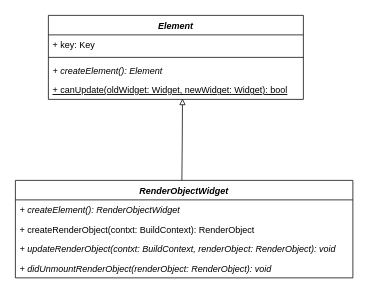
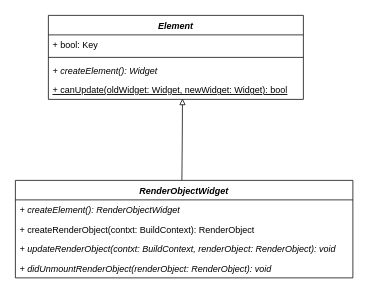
  <mxCell id="0" />
  <mxCell id="1" parent="0" />
  <mxCell id="2" value="Element" style="swimlane;fontStyle=3;align=center;verticalAlign=top;childLayout=stackLayout;horizontal=1;startSize=26;horizontalStack=0;resizeParent=1;resizeParentMax=0;resizeLast=0;collapsible=1;marginBottom=0;glass=0;" parent="1" vertex="1"><mxGeometry x="64" y="20" width="340" height="112" as="geometry" /></mxCell>
- <mxCell id="3" value="+ key: Key" style="text;strokeColor=none;fillColor=none;align=left;verticalAlign=top;spacingLeft=4;spacingRight=4;overflow=hidden;rotatable=0;points=[[0,0.5],[1,0.5]];portConstraint=eastwest;" parent="2" vertex="1"><mxGeometry y="26" width="340" height="26" as="geometry" /></mxCell>
+ <mxCell id="3" value="+ bool: Key" style="text;strokeColor=none;fillColor=none;align=left;verticalAlign=top;spacingLeft=4;spacingRight=4;overflow=hidden;rotatable=0;points=[[0,0.5],[1,0.5]];portConstraint=eastwest;" parent="2" vertex="1"><mxGeometry y="26" width="340" height="26" as="geometry" /></mxCell>
  <mxCell id="4" value="" style="line;strokeWidth=1;fillColor=none;align=left;verticalAlign=middle;spacingTop=-1;spacingLeft=3;spacingRight=3;rotatable=0;labelPosition=right;points=[];portConstraint=eastwest;" parent="2" vertex="1"><mxGeometry y="52" width="340" height="8" as="geometry" /></mxCell>
- <mxCell id="5" value="+ createElement(): Element" style="text;strokeColor=none;fillColor=none;align=left;verticalAlign=top;spacingLeft=4;spacingRight=4;overflow=hidden;rotatable=0;points=[[0,0.5],[1,0.5]];portConstraint=eastwest;fontStyle=2" parent="2" vertex="1"><mxGeometry y="60" width="340" height="26" as="geometry" /></mxCell>
+ <mxCell id="5" value="+ createElement(): Widget" style="text;strokeColor=none;fillColor=none;align=left;verticalAlign=top;spacingLeft=4;spacingRight=4;overflow=hidden;rotatable=0;points=[[0,0.5],[1,0.5]];portConstraint=eastwest;fontStyle=2" parent="2" vertex="1"><mxGeometry y="60" width="340" height="26" as="geometry" /></mxCell>
  <mxCell id="6" value="+ canUpdate(oldWidget: Widget, newWidget: Widget): bool" style="text;strokeColor=none;fillColor=none;align=left;verticalAlign=top;spacingLeft=4;spacingRight=4;overflow=hidden;rotatable=0;points=[[0,0.5],[1,0.5]];portConstraint=eastwest;fontStyle=4" parent="2" vertex="1"><mxGeometry y="86" width="340" height="26" as="geometry" /></mxCell>
  <mxCell id="7" style="edgeStyle=orthogonalEdgeStyle;rounded=0;orthogonalLoop=1;jettySize=auto;html=1;exitX=0.5;exitY=0;exitDx=0;exitDy=0;entryX=0.526;entryY=0.962;entryDx=0;entryDy=0;entryPerimeter=0;endArrow=block;endFill=0;" edge="1" parent="1" target="6"><mxGeometry relative="1" as="geometry"><mxPoint x="242" y="240" as="sourcePoint" /></mxGeometry></mxCell>
  <mxCell id="8" value="RenderObjectWidget" style="swimlane;fontStyle=3;align=center;verticalAlign=top;childLayout=stackLayout;horizontal=1;startSize=26;horizontalStack=0;resizeParent=1;resizeParentMax=0;resizeLast=0;collapsible=1;marginBottom=0;" vertex="1" parent="1"><mxGeometry x="20" y="240" width="450" height="130" as="geometry" /></mxCell>
  <mxCell id="9" value="+ createElement(): RenderObjectWidget" style="text;strokeColor=none;fillColor=none;align=left;verticalAlign=top;spacingLeft=4;spacingRight=4;overflow=hidden;rotatable=0;points=[[0,0.5],[1,0.5]];portConstraint=eastwest;fontStyle=2" vertex="1" parent="8"><mxGeometry y="26" width="450" height="26" as="geometry" /></mxCell>
  <mxCell id="10" value="+ createRenderObject(contxt: BuildContext): RenderObject" style="text;strokeColor=none;fillColor=none;align=left;verticalAlign=top;spacingLeft=4;spacingRight=4;overflow=hidden;rotatable=0;points=[[0,0.5],[1,0.5]];portConstraint=eastwest;" vertex="1" parent="8"><mxGeometry y="52" width="450" height="26" as="geometry" /></mxCell>
  <mxCell id="11" value="+ updateRenderObject(contxt: BuildContext, renderObject: RenderObject): void" style="text;strokeColor=none;fillColor=none;align=left;verticalAlign=top;spacingLeft=4;spacingRight=4;overflow=hidden;rotatable=0;points=[[0,0.5],[1,0.5]];portConstraint=eastwest;fontStyle=2" vertex="1" parent="8"><mxGeometry y="78" width="450" height="26" as="geometry" /></mxCell>
  <mxCell id="12" value="+ didUnmountRenderObject(renderObject: RenderObject): void" style="text;strokeColor=none;fillColor=none;align=left;verticalAlign=top;spacingLeft=4;spacingRight=4;overflow=hidden;rotatable=0;points=[[0,0.5],[1,0.5]];portConstraint=eastwest;fontStyle=2" vertex="1" parent="8"><mxGeometry y="104" width="450" height="26" as="geometry" /></mxCell>
